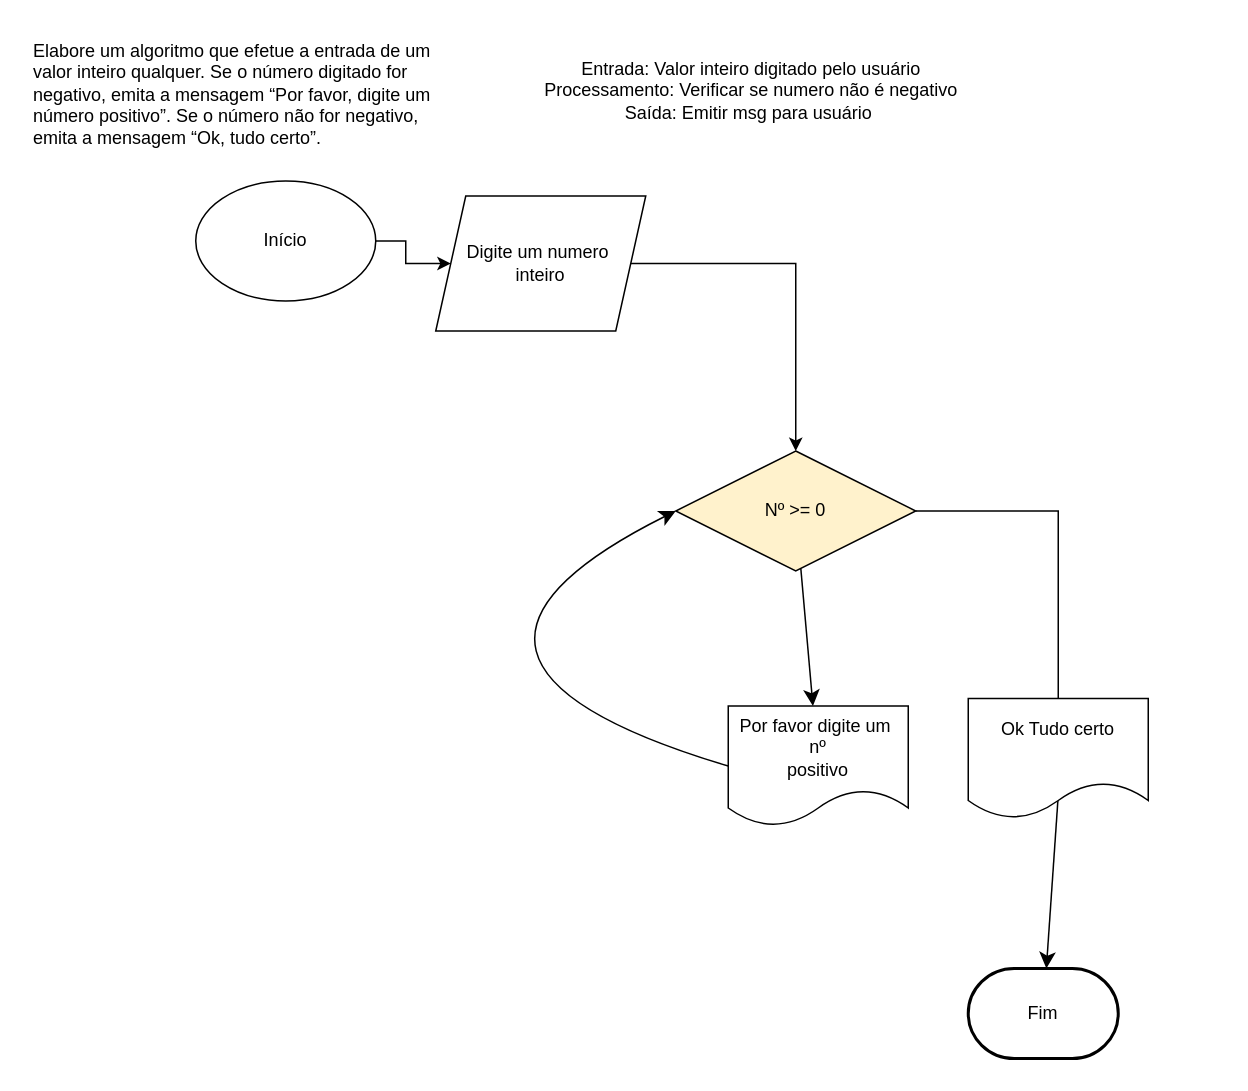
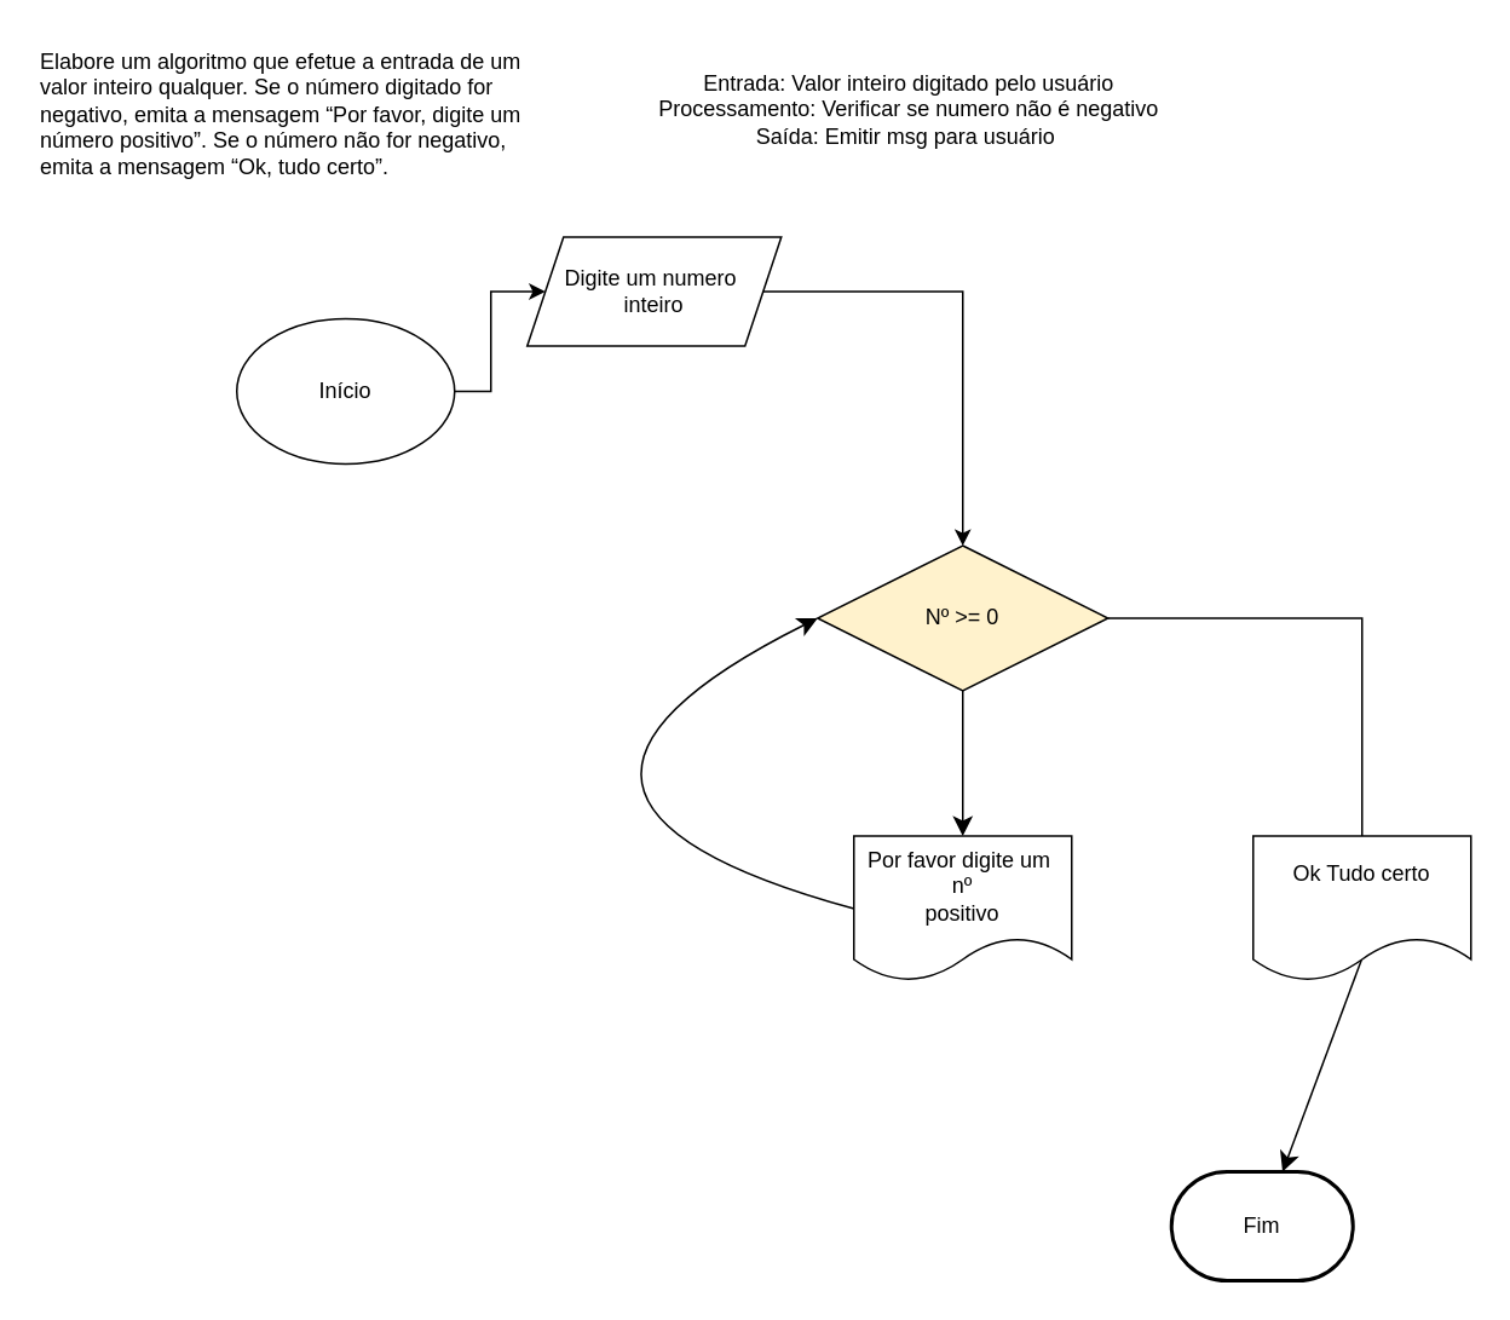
  <mxCell id="0" />
  <mxCell id="1" parent="0" />
  <mxCell id="2" value="Elabore um algoritmo que efetue a entrada de um &#10;valor inteiro qualquer. Se o número digitado for &#10;negativo, emita a mensagem “Por favor, digite um &#10;número positivo”. Se o número não for negativo, &#10;emita a mensagem “Ok, tudo certo”." style="text;whiteSpace=wrap;html=1;" vertex="1" parent="1"><mxGeometry x="20" y="20" width="300" height="100" as="geometry" /></mxCell>
  <mxCell id="3" value="Entrada: Valor inteiro digitado pelo usuário&lt;div&gt;Processamento: Verificar se numero não é negativo&lt;/div&gt;&lt;div&gt;Saída: Emitir msg para usuário&amp;nbsp;&lt;/div&gt;" style="text;html=1;align=center;verticalAlign=middle;resizable=0;points=[];autosize=1;strokeColor=none;fillColor=none;" vertex="1" parent="1"><mxGeometry x="350" y="30" width="300" height="60" as="geometry" /></mxCell>
  <mxCell id="4" style="edgeStyle=orthogonalEdgeStyle;rounded=0;orthogonalLoop=1;jettySize=auto;html=1;" edge="1" parent="1" source="5" target="7"><mxGeometry relative="1" as="geometry" /></mxCell>
- <mxCell id="5" value="Início" style="ellipse;whiteSpace=wrap;html=1;" vertex="1" parent="1"><mxGeometry x="130" y="120" width="120" height="80" as="geometry" /></mxCell>
+ <mxCell id="5" value="Início" style="ellipse;whiteSpace=wrap;html=1;" vertex="1" parent="1"><mxGeometry x="130" y="175" width="120" height="80" as="geometry" /></mxCell>
  <mxCell id="6" value="" style="edgeStyle=orthogonalEdgeStyle;rounded=0;orthogonalLoop=1;jettySize=auto;html=1;" edge="1" parent="1" source="7" target="10"><mxGeometry relative="1" as="geometry" /></mxCell>
- <mxCell id="7" value="Digite um numero&amp;nbsp;&lt;div&gt;inteiro&lt;/div&gt;" style="shape=parallelogram;perimeter=parallelogramPerimeter;whiteSpace=wrap;html=1;fixedSize=1;" vertex="1" parent="1"><mxGeometry x="290" y="130" width="140" height="90" as="geometry" /></mxCell>
+ <mxCell id="7" value="Digite um numero&amp;nbsp;&lt;div&gt;inteiro&lt;/div&gt;" style="shape=parallelogram;perimeter=parallelogramPerimeter;whiteSpace=wrap;html=1;fixedSize=1;" vertex="1" parent="1"><mxGeometry x="290" y="130" width="140" height="60" as="geometry" /></mxCell>
  <mxCell id="8" style="edgeStyle=orthogonalEdgeStyle;rounded=0;orthogonalLoop=1;jettySize=auto;html=1;endArrow=none;" edge="1" parent="1" source="10" target="12"><mxGeometry relative="1" as="geometry" /></mxCell>
  <mxCell id="9" value="" style="edgeStyle=none;curved=1;rounded=0;orthogonalLoop=1;jettySize=auto;html=1;fontSize=12;startSize=8;endSize=8;" edge="1" parent="1" source="10" target="15"><mxGeometry relative="1" as="geometry" /></mxCell>
  <mxCell id="10" value="Nº &amp;gt;= 0" style="rhombus;whiteSpace=wrap;html=1;fillColor=#fff2cc;" vertex="1" parent="1"><mxGeometry x="450" y="300" width="160" height="80" as="geometry" /></mxCell>
  <mxCell id="11" style="edgeStyle=none;curved=1;rounded=0;orthogonalLoop=1;jettySize=auto;html=1;fontSize=12;startSize=8;endSize=8;exitX=0.498;exitY=0.85;exitDx=0;exitDy=0;exitPerimeter=0;" edge="1" parent="1" source="12" target="13"><mxGeometry relative="1" as="geometry" /></mxCell>
- <mxCell id="12" value="Ok Tudo certo&lt;div&gt;&lt;br&gt;&lt;/div&gt;" style="shape=document;whiteSpace=wrap;html=1;boundedLbl=1;" vertex="1" parent="1"><mxGeometry x="645" y="465" width="120" height="80" as="geometry" /></mxCell>
+ <mxCell id="12" value="Ok Tudo certo&lt;div&gt;&lt;br&gt;&lt;/div&gt;" style="shape=document;whiteSpace=wrap;html=1;boundedLbl=1;" vertex="1" parent="1"><mxGeometry x="690" y="460" width="120" height="80" as="geometry" /></mxCell>
  <mxCell id="13" value="Fim" style="strokeWidth=2;html=1;shape=mxgraph.flowchart.terminator;whiteSpace=wrap;" vertex="1" parent="1"><mxGeometry x="645" y="645" width="100" height="60" as="geometry" /></mxCell>
  <mxCell id="14" style="edgeStyle=none;curved=1;rounded=0;orthogonalLoop=1;jettySize=auto;html=1;entryX=0;entryY=0.5;entryDx=0;entryDy=0;fontSize=12;startSize=8;endSize=8;exitX=0;exitY=0.5;exitDx=0;exitDy=0;" edge="1" parent="1" source="15" target="10"><mxGeometry relative="1" as="geometry"><Array as="points"><mxPoint x="250" y="440" /></Array></mxGeometry></mxCell>
- <mxCell id="15" value="Por favor digite um&amp;nbsp;&lt;div&gt;nº&lt;/div&gt;&lt;div&gt;positivo&lt;/div&gt;" style="shape=document;whiteSpace=wrap;html=1;boundedLbl=1;" vertex="1" parent="1"><mxGeometry x="485" y="470" width="120" height="80" as="geometry" /></mxCell>
+ <mxCell id="15" value="Por favor digite um&amp;nbsp;&lt;div&gt;nº&lt;/div&gt;&lt;div&gt;positivo&lt;/div&gt;" style="shape=document;whiteSpace=wrap;html=1;boundedLbl=1;" vertex="1" parent="1"><mxGeometry x="470" y="460" width="120" height="80" as="geometry" /></mxCell>
